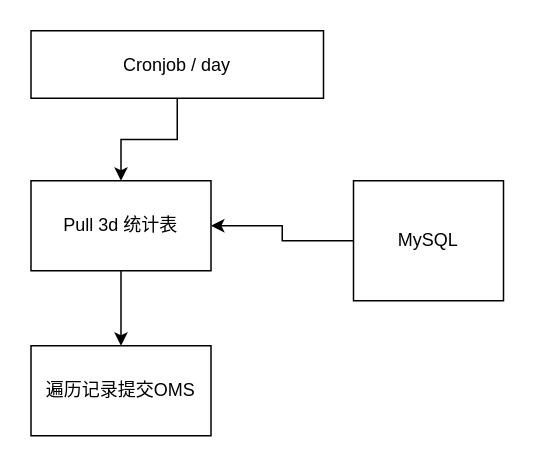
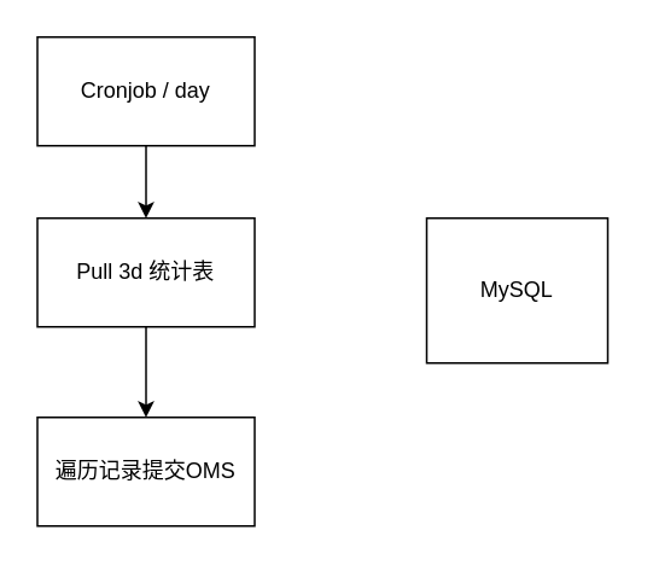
  <mxCell id="0" />
  <mxCell id="1" parent="0" />
  <mxCell id="2" value="" style="edgeStyle=orthogonalEdgeStyle;rounded=0;orthogonalLoop=1;jettySize=auto;html=1;" edge="1" parent="1" source="3" target="5"><mxGeometry relative="1" as="geometry" /></mxCell>
- <mxCell id="3" value="Cronjob / day" style="rounded=0;whiteSpace=wrap;html=1;" vertex="1" parent="1"><mxGeometry x="20" y="20" width="195" height="45" as="geometry" /></mxCell>
+ <mxCell id="3" value="Cronjob / day" style="rounded=0;whiteSpace=wrap;html=1;" vertex="1" parent="1"><mxGeometry x="20" y="20" width="120" height="60" as="geometry" /></mxCell>
  <mxCell id="4" value="" style="edgeStyle=orthogonalEdgeStyle;rounded=0;orthogonalLoop=1;jettySize=auto;html=1;" edge="1" parent="1" source="5" target="8"><mxGeometry relative="1" as="geometry" /></mxCell>
  <mxCell id="5" value="Pull 3d 统计表" style="whiteSpace=wrap;html=1;rounded=0;" vertex="1" parent="1"><mxGeometry x="20" y="120" width="120" height="60" as="geometry" /></mxCell>
- <mxCell id="6" style="edgeStyle=orthogonalEdgeStyle;rounded=0;orthogonalLoop=1;jettySize=auto;html=1;exitX=0;exitY=0.5;exitDx=0;exitDy=0;" edge="1" parent="1" source="7" target="5"><mxGeometry relative="1" as="geometry" /></mxCell>
  <mxCell id="7" value="MySQL" style="rounded=0;whiteSpace=wrap;html=1;" vertex="1" parent="1"><mxGeometry x="235" y="120" width="100" height="80" as="geometry" /></mxCell>
  <mxCell id="8" value="遍历记录提交OMS" style="whiteSpace=wrap;html=1;rounded=0;" vertex="1" parent="1"><mxGeometry x="20" y="230" width="120" height="60" as="geometry" /></mxCell>
